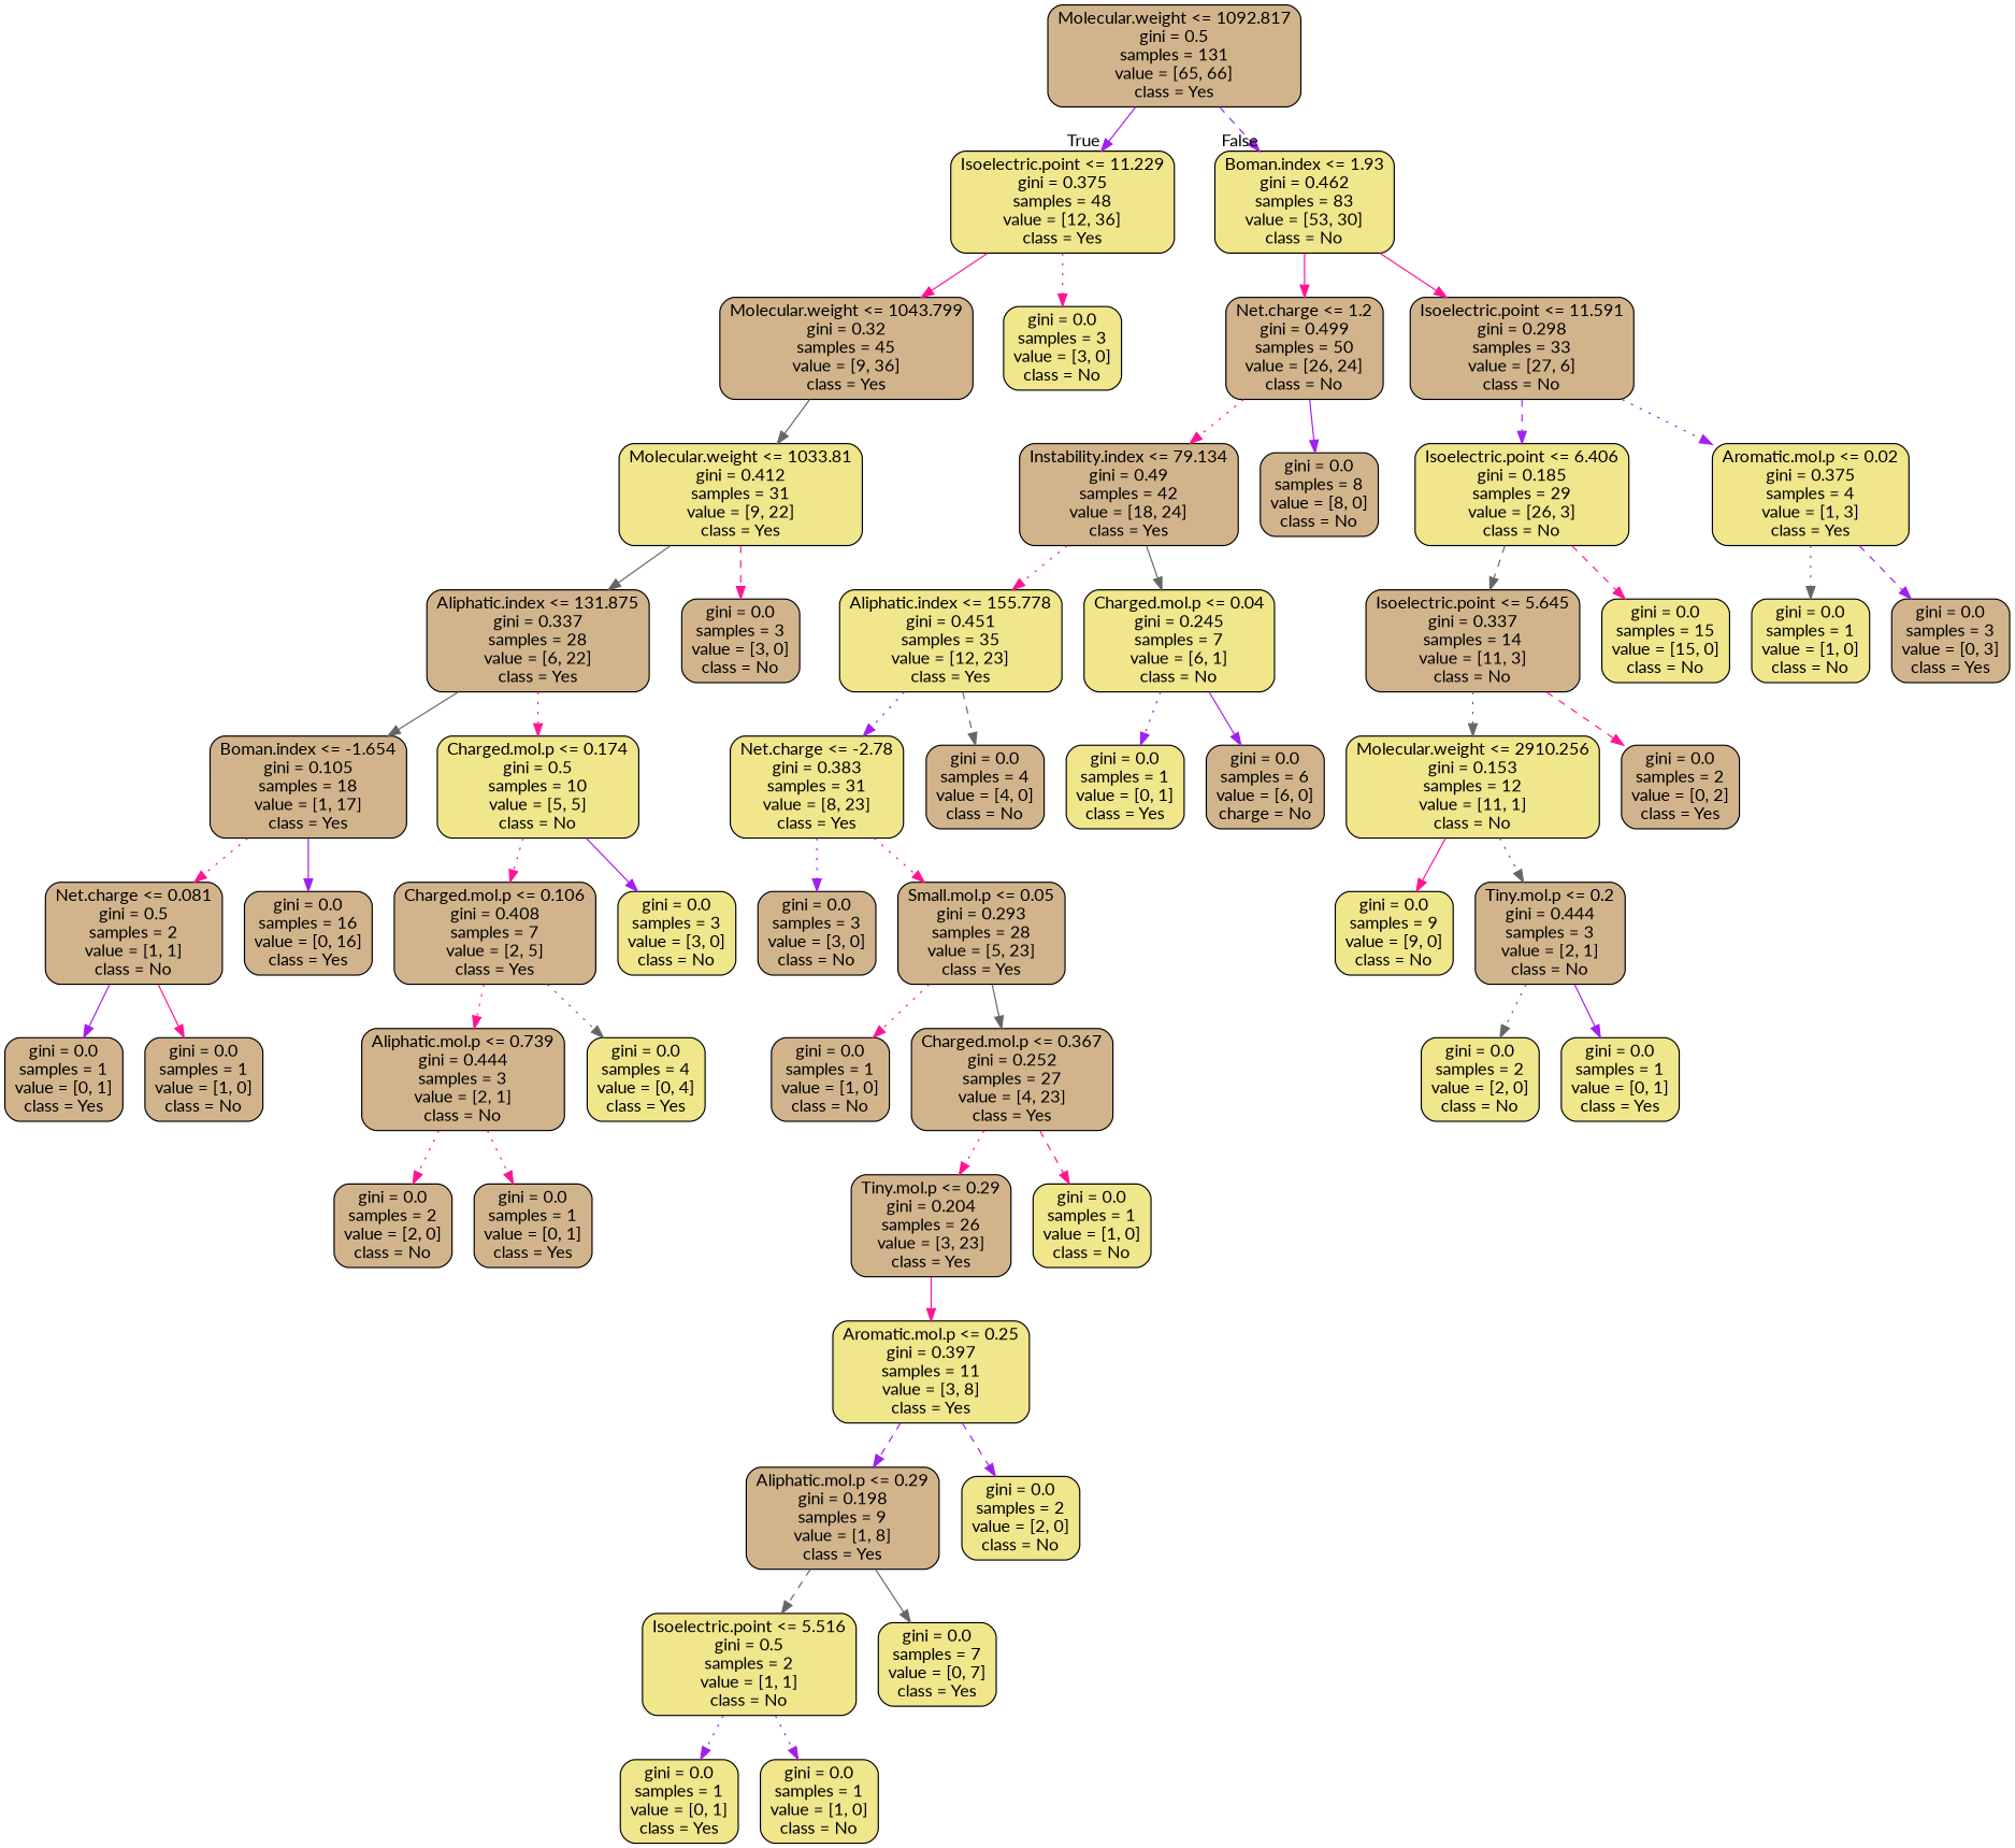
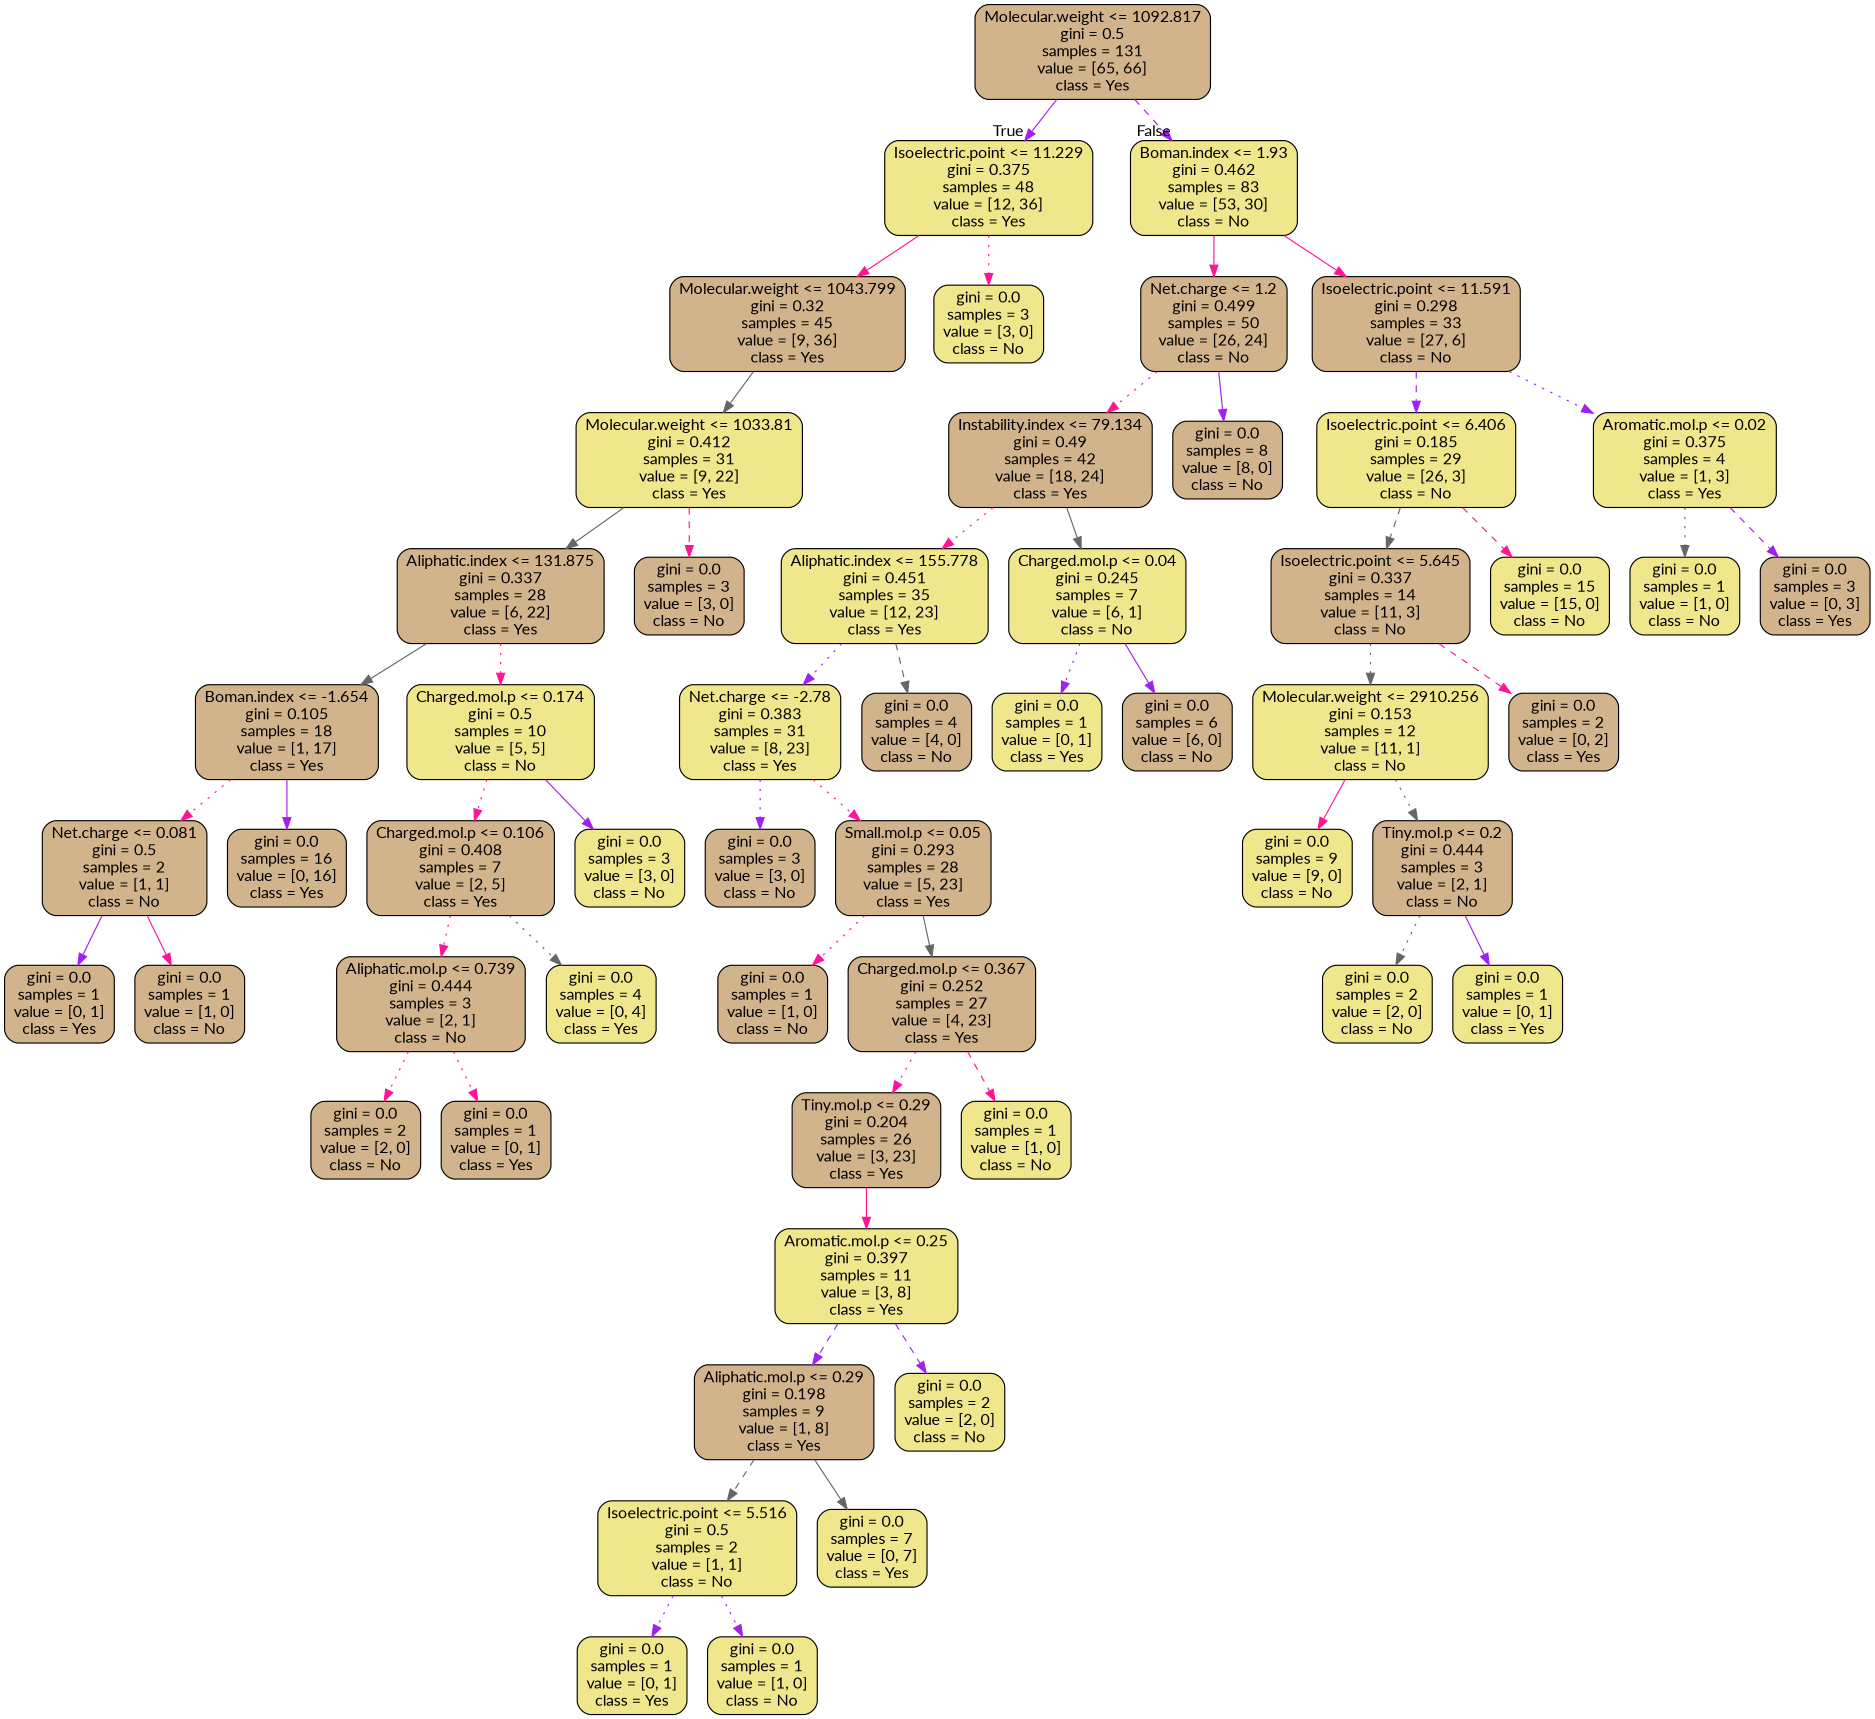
  digraph {
    fontname=Lato
    node [color=black fillcolor=tan fontname=Lato shape=box style="filled, rounded"]
    edge [color=deeppink fontname=Lato style=dotted]
    n1 [label="Molecular.weight <= 1092.817\ngini = 0.5\nsamples = 131\nvalue = [65, 66]\nclass = Yes"]
    n2 [fillcolor=khaki label="Isoelectric.point <= 11.229\ngini = 0.375\nsamples = 48\nvalue = [12, 36]\nclass = Yes"]
    n3 [fillcolor=khaki label="Boman.index <= 1.93\ngini = 0.462\nsamples = 83\nvalue = [53, 30]\nclass = No"]
    n4 [label="Molecular.weight <= 1043.799\ngini = 0.32\nsamples = 45\nvalue = [9, 36]\nclass = Yes"]
    n5 [fillcolor=khaki label="gini = 0.0\nsamples = 3\nvalue = [3, 0]\nclass = No"]
    n6 [label="Net.charge <= 1.2\ngini = 0.499\nsamples = 50\nvalue = [26, 24]\nclass = No"]
    n7 [label="Isoelectric.point <= 11.591\ngini = 0.298\nsamples = 33\nvalue = [27, 6]\nclass = No"]
    n8 [fillcolor=khaki label="Molecular.weight <= 1033.81\ngini = 0.412\nsamples = 31\nvalue = [9, 22]\nclass = Yes"]
    n9 [label="Aliphatic.index <= 131.875\ngini = 0.337\nsamples = 28\nvalue = [6, 22]\nclass = Yes"]
    n10 [label="gini = 0.0\nsamples = 3\nvalue = [3, 0]\nclass = No"]
    n11 [label="Boman.index <= -1.654\ngini = 0.105\nsamples = 18\nvalue = [1, 17]\nclass = Yes"]
    n12 [fillcolor=khaki label="Charged.mol.p <= 0.174\ngini = 0.5\nsamples = 10\nvalue = [5, 5]\nclass = No"]
    n13 [label="Net.charge <= 0.081\ngini = 0.5\nsamples = 2\nvalue = [1, 1]\nclass = No"]
    n14 [label="gini = 0.0\nsamples = 16\nvalue = [0, 16]\nclass = Yes"]
    n15 [label="Charged.mol.p <= 0.106\ngini = 0.408\nsamples = 7\nvalue = [2, 5]\nclass = Yes"]
    n16 [fillcolor=khaki label="gini = 0.0\nsamples = 3\nvalue = [3, 0]\nclass = No"]
    n17 [label="gini = 0.0\nsamples = 1\nvalue = [0, 1]\nclass = Yes"]
    n18 [label="gini = 0.0\nsamples = 1\nvalue = [1, 0]\nclass = No"]
    n19 [label="Aliphatic.mol.p <= 0.739\ngini = 0.444\nsamples = 3\nvalue = [2, 1]\nclass = No"]
    n20 [fillcolor=khaki label="gini = 0.0\nsamples = 4\nvalue = [0, 4]\nclass = Yes"]
    n21 [label="gini = 0.0\nsamples = 2\nvalue = [2, 0]\nclass = No"]
    n22 [label="gini = 0.0\nsamples = 1\nvalue = [0, 1]\nclass = Yes"]
    n23 [label="Instability.index <= 79.134\ngini = 0.49\nsamples = 42\nvalue = [18, 24]\nclass = Yes"]
    n24 [label="gini = 0.0\nsamples = 8\nvalue = [8, 0]\nclass = No"]
    n25 [fillcolor=khaki label="Isoelectric.point <= 6.406\ngini = 0.185\nsamples = 29\nvalue = [26, 3]\nclass = No"]
    n26 [fillcolor=khaki label="Aromatic.mol.p <= 0.02\ngini = 0.375\nsamples = 4\nvalue = [1, 3]\nclass = Yes"]
    n27 [fillcolor=khaki label="Aliphatic.index <= 155.778\ngini = 0.451\nsamples = 35\nvalue = [12, 23]\nclass = Yes"]
    n28 [fillcolor=khaki label="Charged.mol.p <= 0.04\ngini = 0.245\nsamples = 7\nvalue = [6, 1]\nclass = No"]
    n29 [fillcolor=khaki label="Net.charge <= -2.78\ngini = 0.383\nsamples = 31\nvalue = [8, 23]\nclass = Yes"]
    n30 [label="gini = 0.0\nsamples = 4\nvalue = [4, 0]\nclass = No"]
    n31 [fillcolor=khaki label="gini = 0.0\nsamples = 1\nvalue = [0, 1]\nclass = Yes"]
-   n32 [label="gini = 0.0\nsamples = 6\nvalue = [6, 0]\ncharge = No"]
+   n32 [label="gini = 0.0\nsamples = 6\nvalue = [6, 0]\nclass = No"]
    n33 [label="gini = 0.0\nsamples = 3\nvalue = [3, 0]\nclass = No"]
    n34 [label="Small.mol.p <= 0.05\ngini = 0.293\nsamples = 28\nvalue = [5, 23]\nclass = Yes"]
    n35 [label="gini = 0.0\nsamples = 1\nvalue = [1, 0]\nclass = No"]
    n36 [label="Charged.mol.p <= 0.367\ngini = 0.252\nsamples = 27\nvalue = [4, 23]\nclass = Yes"]
    n37 [label="Tiny.mol.p <= 0.29\ngini = 0.204\nsamples = 26\nvalue = [3, 23]\nclass = Yes"]
    n38 [fillcolor=khaki label="gini = 0.0\nsamples = 1\nvalue = [1, 0]\nclass = No"]
    n39 [fillcolor=khaki label="Aromatic.mol.p <= 0.25\ngini = 0.397\nsamples = 11\nvalue = [3, 8]\nclass = Yes"]
    n40 [label="Aliphatic.mol.p <= 0.29\ngini = 0.198\nsamples = 9\nvalue = [1, 8]\nclass = Yes"]
    n41 [fillcolor=khaki label="gini = 0.0\nsamples = 2\nvalue = [2, 0]\nclass = No"]
    n42 [fillcolor=khaki label="Isoelectric.point <= 5.516\ngini = 0.5\nsamples = 2\nvalue = [1, 1]\nclass = No"]
    n43 [fillcolor=khaki label="gini = 0.0\nsamples = 7\nvalue = [0, 7]\nclass = Yes"]
    n44 [fillcolor=khaki label="gini = 0.0\nsamples = 1\nvalue = [0, 1]\nclass = Yes"]
    n45 [fillcolor=khaki label="gini = 0.0\nsamples = 1\nvalue = [1, 0]\nclass = No"]
    n46 [label="Isoelectric.point <= 5.645\ngini = 0.337\nsamples = 14\nvalue = [11, 3]\nclass = No"]
    n47 [fillcolor=khaki label="gini = 0.0\nsamples = 15\nvalue = [15, 0]\nclass = No"]
    n48 [fillcolor=khaki label="gini = 0.0\nsamples = 1\nvalue = [1, 0]\nclass = No"]
    n49 [label="gini = 0.0\nsamples = 3\nvalue = [0, 3]\nclass = Yes"]
    n50 [fillcolor=khaki label="Molecular.weight <= 2910.256\ngini = 0.153\nsamples = 12\nvalue = [11, 1]\nclass = No"]
    n51 [label="gini = 0.0\nsamples = 2\nvalue = [0, 2]\nclass = Yes"]
    n52 [fillcolor=khaki label="gini = 0.0\nsamples = 9\nvalue = [9, 0]\nclass = No"]
    n53 [label="Tiny.mol.p <= 0.2\ngini = 0.444\nsamples = 3\nvalue = [2, 1]\nclass = No"]
    n54 [fillcolor=khaki label="gini = 0.0\nsamples = 2\nvalue = [2, 0]\nclass = No"]
    n55 [fillcolor=khaki label="gini = 0.0\nsamples = 1\nvalue = [0, 1]\nclass = Yes"]
    n1 -> n2 [color=purple headlabel=True labelangle=45 labeldistance=2.5 style=solid]
    n1 -> n3 [color=purple headlabel=False labelangle=-45 labeldistance=2.5 style=dashed]
    n2 -> n4 [style=solid]
    n2 -> n5
    n3 -> n6 [style=solid]
    n3 -> n7 [style=solid]
    n4 -> n8 [color=gray40 style=solid]
    n6 -> n23
    n6 -> n24 [color=purple style=solid]
    n7 -> n25 [color=purple style=dashed]
    n7 -> n26 [color=purple]
    n8 -> n9 [color=gray40 style=solid]
    n8 -> n10 [style=dashed]
    n9 -> n11 [color=gray40 style=solid]
    n9 -> n12
    n11 -> n13
    n11 -> n14 [color=purple style=solid]
    n12 -> n15
    n12 -> n16 [color=purple style=solid]
    n13 -> n17 [color=purple style=solid]
    n13 -> n18 [style=solid]
    n15 -> n19
    n15 -> n20 [color=gray40]
    n19 -> n21
    n19 -> n22
    n23 -> n27
    n23 -> n28 [color=gray40 style=solid]
    n25 -> n46 [color=gray40 style=dashed]
    n25 -> n47 [style=dashed]
    n26 -> n48 [color=gray40]
    n26 -> n49 [color=purple style=dashed]
    n27 -> n29 [color=purple]
    n27 -> n30 [color=gray40 style=dashed]
    n28 -> n31 [color=purple]
    n28 -> n32 [color=purple style=solid]
    n29 -> n33 [color=purple]
    n29 -> n34
    n34 -> n35
    n34 -> n36 [color=gray40 style=solid]
    n36 -> n37
    n36 -> n38 [style=dashed]
    n37 -> n39 [style=solid]
    n39 -> n40 [color=purple style=dashed]
    n39 -> n41 [color=purple style=dashed]
    n40 -> n42 [color=gray40 style=dashed]
    n40 -> n43 [color=gray40 style=solid]
    n42 -> n44 [color=purple]
    n42 -> n45 [color=purple]
    n46 -> n50 [color=gray40]
    n46 -> n51 [style=dashed]
    n50 -> n52 [style=solid]
    n50 -> n53 [color=gray40]
    n53 -> n54 [color=gray40]
    n53 -> n55 [color=purple style=solid]
  }
